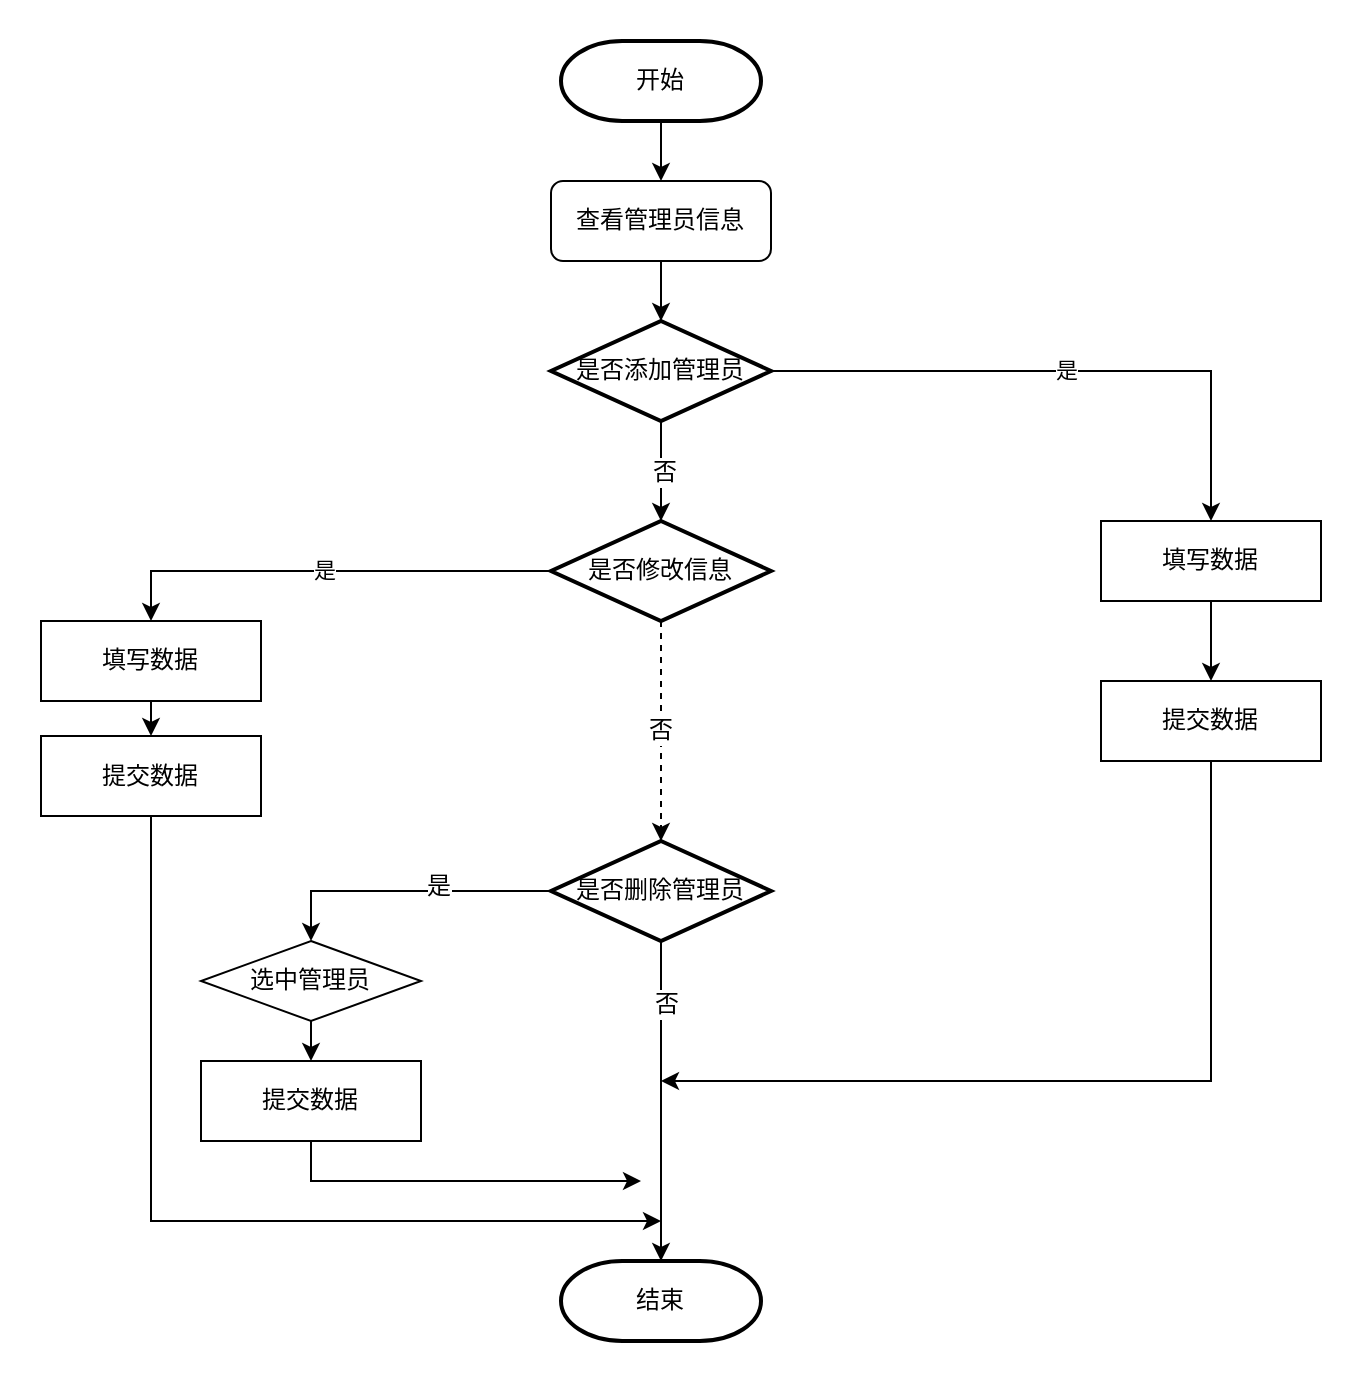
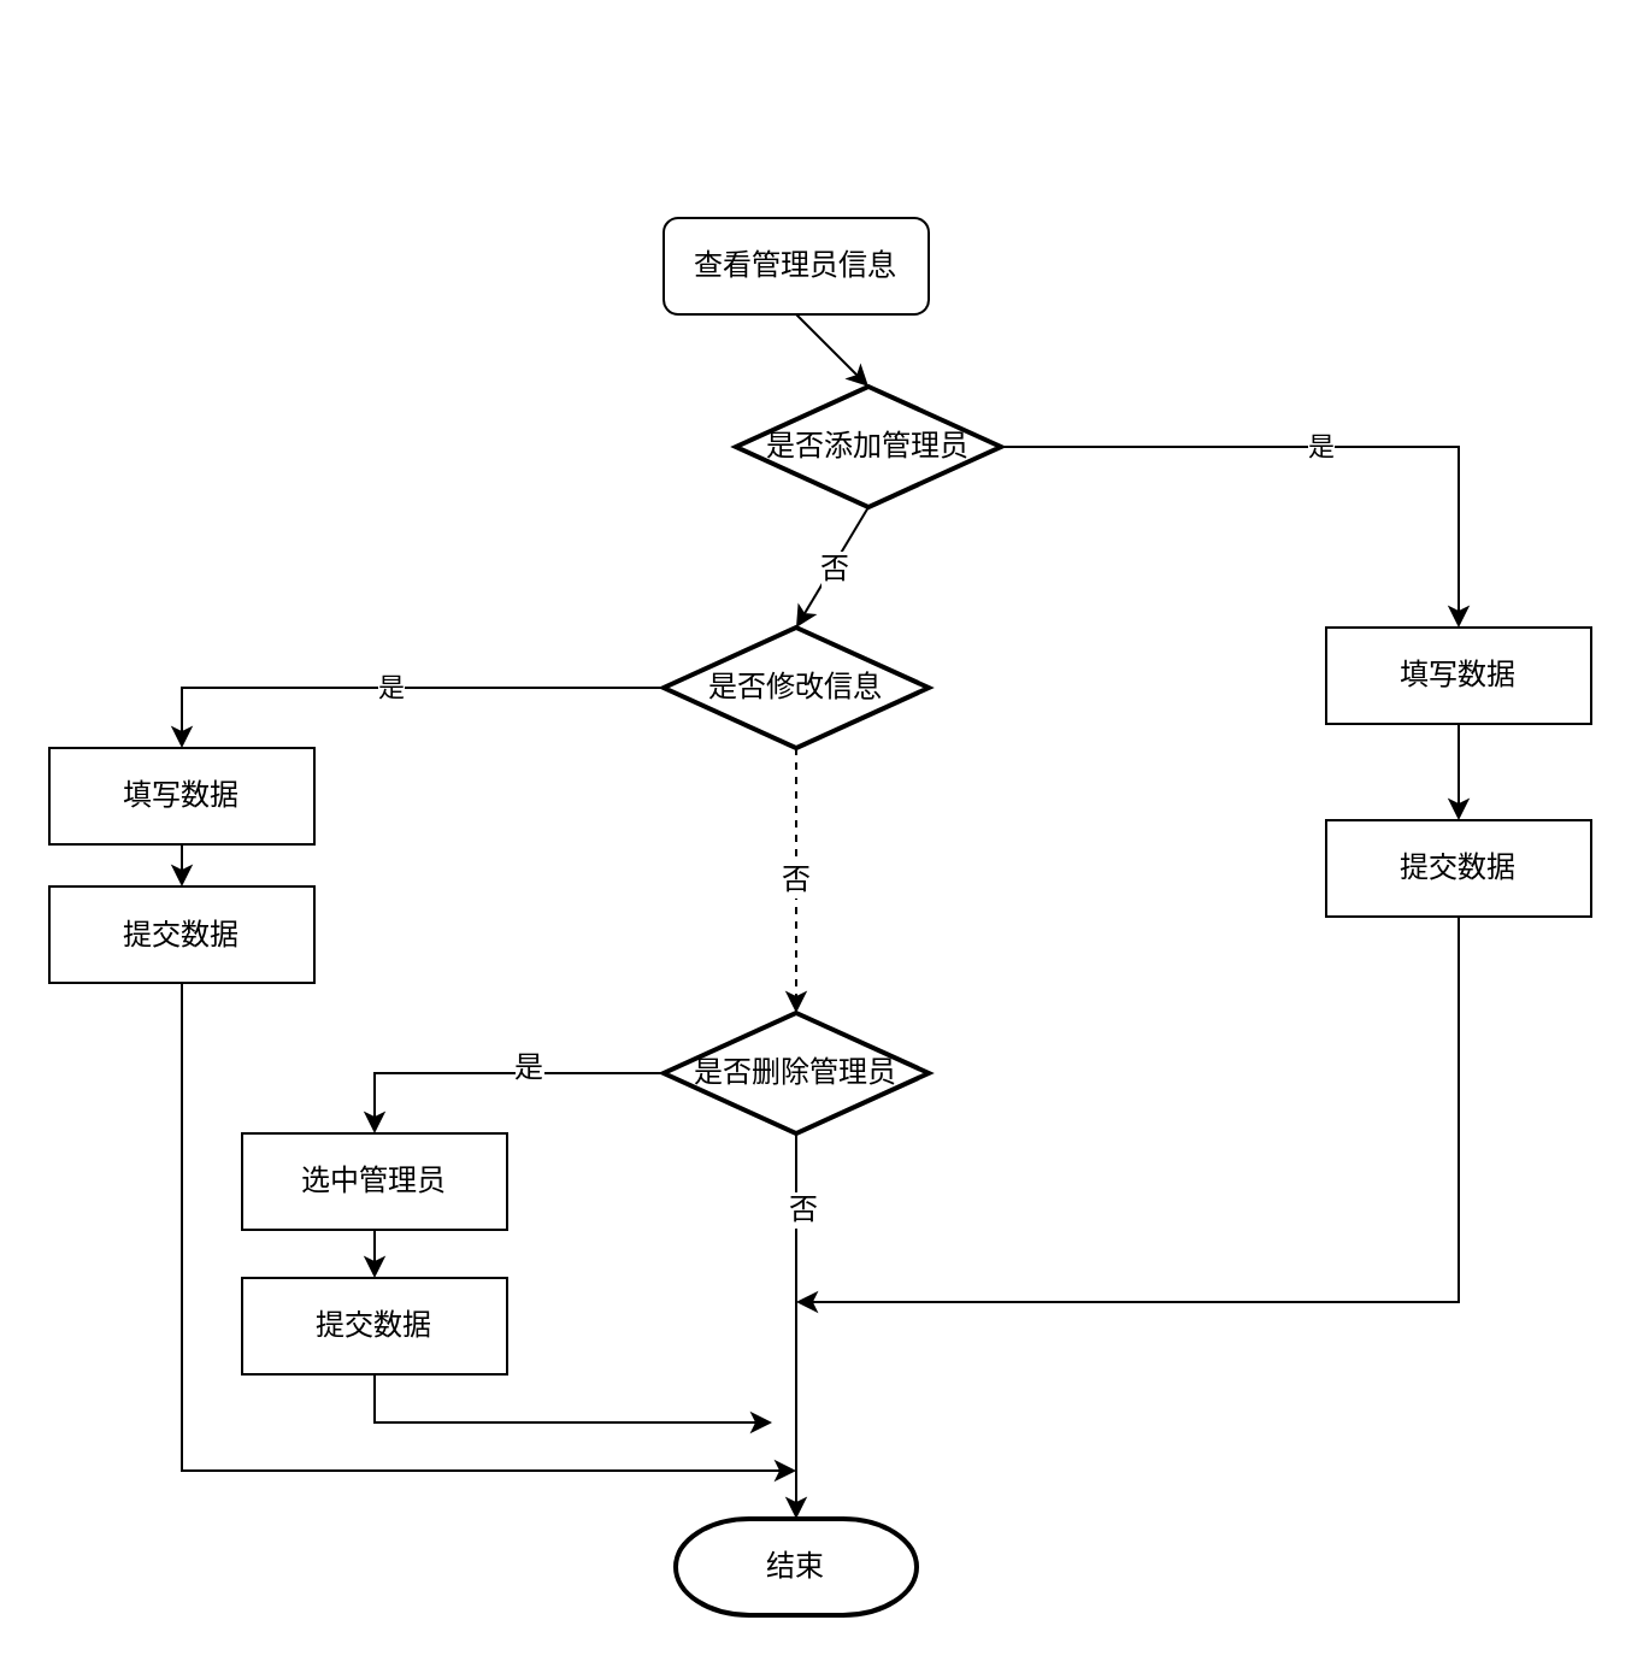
  <mxCell id="0" />
  <mxCell id="1" parent="0" />
- <mxCell id="2" style="edgeStyle=none;rounded=0;orthogonalLoop=1;jettySize=auto;html=1;exitX=0.5;exitY=1;exitDx=0;exitDy=0;exitPerimeter=0;entryX=0.5;entryY=0;entryDx=0;entryDy=0;" parent="1" source="3" target="5" edge="1"><mxGeometry relative="1" as="geometry" /></mxCell>
- <mxCell id="3" value="开始" style="strokeWidth=2;html=1;shape=mxgraph.flowchart.terminator;whiteSpace=wrap;" parent="1" vertex="1"><mxGeometry x="280" y="20" width="100" height="40" as="geometry" /></mxCell>
  <mxCell id="4" style="edgeStyle=none;rounded=0;orthogonalLoop=1;jettySize=auto;html=1;exitX=0.5;exitY=1;exitDx=0;exitDy=0;entryX=0.5;entryY=0;entryDx=0;entryDy=0;entryPerimeter=0;" parent="1" source="5" target="9" edge="1"><mxGeometry relative="1" as="geometry" /></mxCell>
  <mxCell id="5" value="查看管理员信息" style="whiteSpace=wrap;html=1;rounded=1;" parent="1" vertex="1"><mxGeometry x="275" y="90" width="110" height="40" as="geometry" /></mxCell>
  <mxCell id="6" style="edgeStyle=none;rounded=0;orthogonalLoop=1;jettySize=auto;html=1;exitX=0.5;exitY=1;exitDx=0;exitDy=0;exitPerimeter=0;entryX=0.5;entryY=0;entryDx=0;entryDy=0;entryPerimeter=0;" parent="1" source="9" target="18" edge="1"><mxGeometry relative="1" as="geometry" /></mxCell>
  <mxCell id="7" value="否" style="text;html=1;resizable=0;points=[];align=center;verticalAlign=middle;labelBackgroundColor=#ffffff;" parent="6" vertex="1" connectable="0"><mxGeometry y="1" relative="1" as="geometry"><mxPoint as="offset" /></mxGeometry></mxCell>
  <mxCell id="8" value="是" style="edgeStyle=elbowEdgeStyle;rounded=0;orthogonalLoop=1;jettySize=auto;html=1;exitX=1;exitY=0.5;exitDx=0;exitDy=0;exitPerimeter=0;entryX=0.5;entryY=0;entryDx=0;entryDy=0;" parent="1" source="9" target="12" edge="1"><mxGeometry relative="1" as="geometry"><Array as="points"><mxPoint x="605" y="180" /></Array></mxGeometry></mxCell>
- <mxCell id="9" value="是否添加管理员" style="strokeWidth=2;html=1;shape=mxgraph.flowchart.decision;whiteSpace=wrap;" parent="1" vertex="1"><mxGeometry x="275" y="160" width="110" height="50" as="geometry" /></mxCell>
+ <mxCell id="9" value="是否添加管理员" style="strokeWidth=2;html=1;shape=mxgraph.flowchart.decision;whiteSpace=wrap;" parent="1" vertex="1"><mxGeometry x="305" y="160" width="110" height="50" as="geometry" /></mxCell>
  <mxCell id="10" value="结束" style="strokeWidth=2;html=1;shape=mxgraph.flowchart.terminator;whiteSpace=wrap;" parent="1" vertex="1"><mxGeometry x="280" y="630" width="100" height="40" as="geometry" /></mxCell>
  <mxCell id="11" style="edgeStyle=none;rounded=0;orthogonalLoop=1;jettySize=auto;html=1;exitX=0.5;exitY=1;exitDx=0;exitDy=0;entryX=0.5;entryY=0;entryDx=0;entryDy=0;" parent="1" source="12" target="14" edge="1"><mxGeometry relative="1" as="geometry" /></mxCell>
  <mxCell id="12" value="填写数据" style="rounded=0;whiteSpace=wrap;html=1;" parent="1" vertex="1"><mxGeometry x="550" y="260" width="110" height="40" as="geometry" /></mxCell>
  <mxCell id="13" style="edgeStyle=elbowEdgeStyle;rounded=0;orthogonalLoop=1;jettySize=auto;html=1;exitX=0.5;exitY=1;exitDx=0;exitDy=0;" parent="1" source="14" edge="1"><mxGeometry relative="1" as="geometry"><mxPoint x="330" y="540" as="targetPoint" /><Array as="points"><mxPoint x="605" y="440" /></Array></mxGeometry></mxCell>
  <mxCell id="14" value="提交数据" style="rounded=0;whiteSpace=wrap;html=1;" parent="1" vertex="1"><mxGeometry x="550" y="340" width="110" height="40" as="geometry" /></mxCell>
  <mxCell id="15" style="edgeStyle=none;rounded=0;orthogonalLoop=1;jettySize=auto;html=1;exitX=0.5;exitY=1;exitDx=0;exitDy=0;exitPerimeter=0;entryX=0.5;entryY=0;entryDx=0;entryDy=0;entryPerimeter=0;dashed=1;" parent="1" source="18" target="23" edge="1"><mxGeometry relative="1" as="geometry" /></mxCell>
  <mxCell id="16" value="否" style="text;html=1;resizable=0;points=[];align=center;verticalAlign=middle;labelBackgroundColor=#ffffff;" parent="15" vertex="1" connectable="0"><mxGeometry x="-0.015" y="-1" relative="1" as="geometry"><mxPoint as="offset" /></mxGeometry></mxCell>
  <mxCell id="17" value="是" style="edgeStyle=elbowEdgeStyle;rounded=0;orthogonalLoop=1;jettySize=auto;html=1;exitX=0;exitY=0.5;exitDx=0;exitDy=0;exitPerimeter=0;entryX=0.5;entryY=0;entryDx=0;entryDy=0;" parent="1" source="18" target="25" edge="1"><mxGeometry relative="1" as="geometry"><Array as="points"><mxPoint x="75" y="290" /></Array></mxGeometry></mxCell>
  <mxCell id="18" value="是否修改信息" style="strokeWidth=2;html=1;shape=mxgraph.flowchart.decision;whiteSpace=wrap;" parent="1" vertex="1"><mxGeometry x="275" y="260" width="110" height="50" as="geometry" /></mxCell>
  <mxCell id="19" style="edgeStyle=none;rounded=0;orthogonalLoop=1;jettySize=auto;html=1;exitX=0.5;exitY=1;exitDx=0;exitDy=0;exitPerimeter=0;entryX=0.5;entryY=0;entryDx=0;entryDy=0;entryPerimeter=0;" parent="1" source="23" target="10" edge="1"><mxGeometry relative="1" as="geometry" /></mxCell>
  <mxCell id="20" value="否" style="text;html=1;resizable=0;points=[];align=center;verticalAlign=middle;labelBackgroundColor=#ffffff;" parent="19" vertex="1" connectable="0"><mxGeometry x="-0.61" y="2" relative="1" as="geometry"><mxPoint as="offset" /></mxGeometry></mxCell>
  <mxCell id="21" style="edgeStyle=elbowEdgeStyle;rounded=0;orthogonalLoop=1;jettySize=auto;html=1;exitX=0;exitY=0.5;exitDx=0;exitDy=0;exitPerimeter=0;entryX=0.5;entryY=0;entryDx=0;entryDy=0;" parent="1" source="23" target="29" edge="1"><mxGeometry relative="1" as="geometry"><Array as="points"><mxPoint x="155" y="460" /></Array></mxGeometry></mxCell>
  <mxCell id="22" value="是" style="text;html=1;resizable=0;points=[];align=center;verticalAlign=middle;labelBackgroundColor=#ffffff;" parent="21" vertex="1" connectable="0"><mxGeometry x="-0.214" y="-3" relative="1" as="geometry"><mxPoint as="offset" /></mxGeometry></mxCell>
  <mxCell id="23" value="是否删除管理员" style="strokeWidth=2;html=1;shape=mxgraph.flowchart.decision;whiteSpace=wrap;" parent="1" vertex="1"><mxGeometry x="275" y="420" width="110" height="50" as="geometry" /></mxCell>
  <mxCell id="24" style="edgeStyle=none;rounded=0;orthogonalLoop=1;jettySize=auto;html=1;exitX=0.5;exitY=1;exitDx=0;exitDy=0;entryX=0.5;entryY=0;entryDx=0;entryDy=0;" parent="1" source="25" target="27" edge="1"><mxGeometry relative="1" as="geometry" /></mxCell>
  <mxCell id="25" value="填写数据" style="rounded=0;whiteSpace=wrap;html=1;" parent="1" vertex="1"><mxGeometry x="20" y="310" width="110" height="40" as="geometry" /></mxCell>
  <mxCell id="26" style="edgeStyle=elbowEdgeStyle;rounded=0;orthogonalLoop=1;jettySize=auto;html=1;exitX=0.5;exitY=1;exitDx=0;exitDy=0;" parent="1" source="27" edge="1"><mxGeometry relative="1" as="geometry"><mxPoint x="330" y="610" as="targetPoint" /><Array as="points"><mxPoint x="75" y="540" /></Array></mxGeometry></mxCell>
  <mxCell id="27" value="提交数据" style="rounded=0;whiteSpace=wrap;html=1;" parent="1" vertex="1"><mxGeometry x="20" y="367.5" width="110" height="40" as="geometry" /></mxCell>
  <mxCell id="28" style="edgeStyle=none;rounded=0;orthogonalLoop=1;jettySize=auto;html=1;exitX=0.5;exitY=1;exitDx=0;exitDy=0;entryX=0.5;entryY=0;entryDx=0;entryDy=0;" parent="1" source="29" target="31" edge="1"><mxGeometry relative="1" as="geometry" /></mxCell>
- <mxCell id="29" value="选中管理员" style="rhombus;whiteSpace=wrap;html=1;" parent="1" vertex="1"><mxGeometry x="100" y="470" width="110" height="40" as="geometry" /></mxCell>
+ <mxCell id="29" value="选中管理员" style="rounded=0;whiteSpace=wrap;html=1;" parent="1" vertex="1"><mxGeometry x="100" y="470" width="110" height="40" as="geometry" /></mxCell>
  <mxCell id="30" style="edgeStyle=elbowEdgeStyle;rounded=0;orthogonalLoop=1;jettySize=auto;html=1;exitX=0.5;exitY=1;exitDx=0;exitDy=0;" parent="1" source="31" edge="1"><mxGeometry relative="1" as="geometry"><mxPoint x="320" y="590" as="targetPoint" /><Array as="points"><mxPoint x="155" y="600" /></Array></mxGeometry></mxCell>
  <mxCell id="31" value="提交数据" style="rounded=0;whiteSpace=wrap;html=1;" parent="1" vertex="1"><mxGeometry x="100" y="530" width="110" height="40" as="geometry" /></mxCell>
